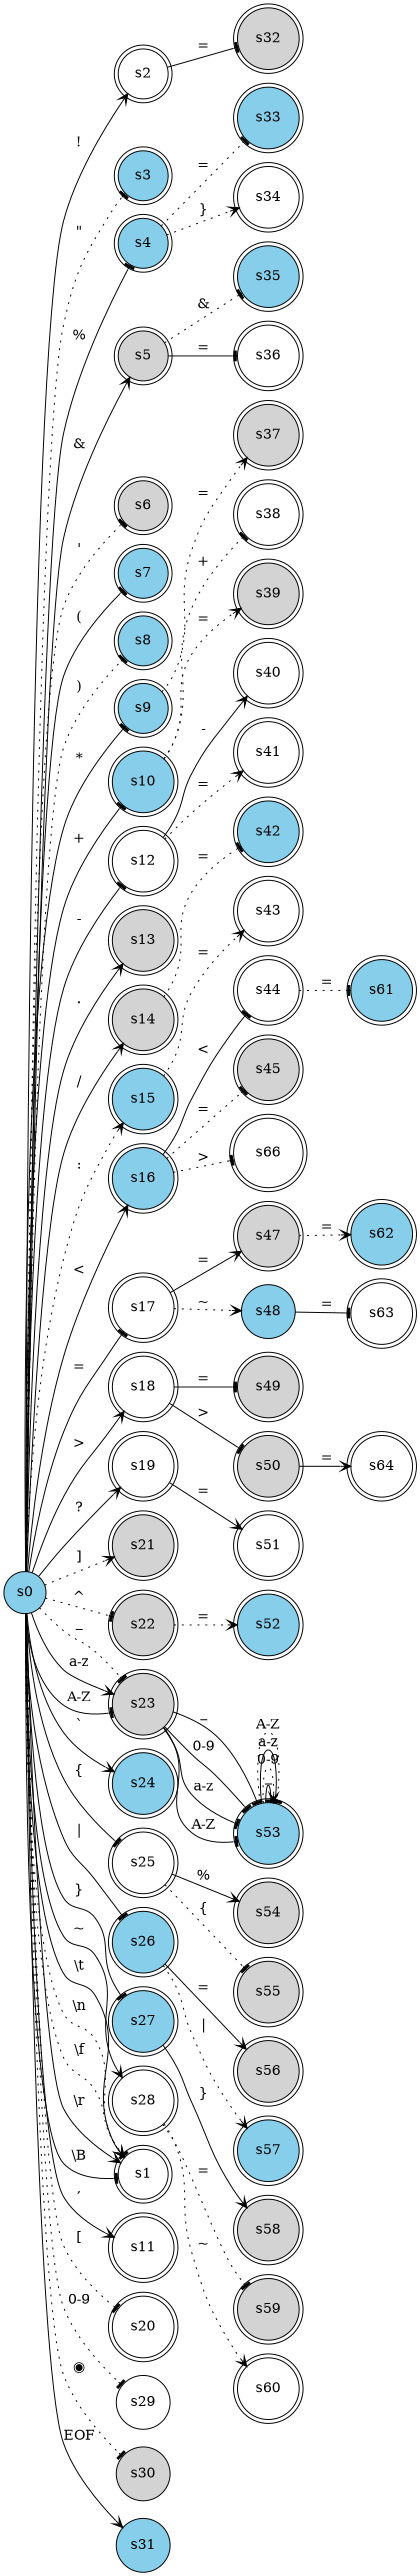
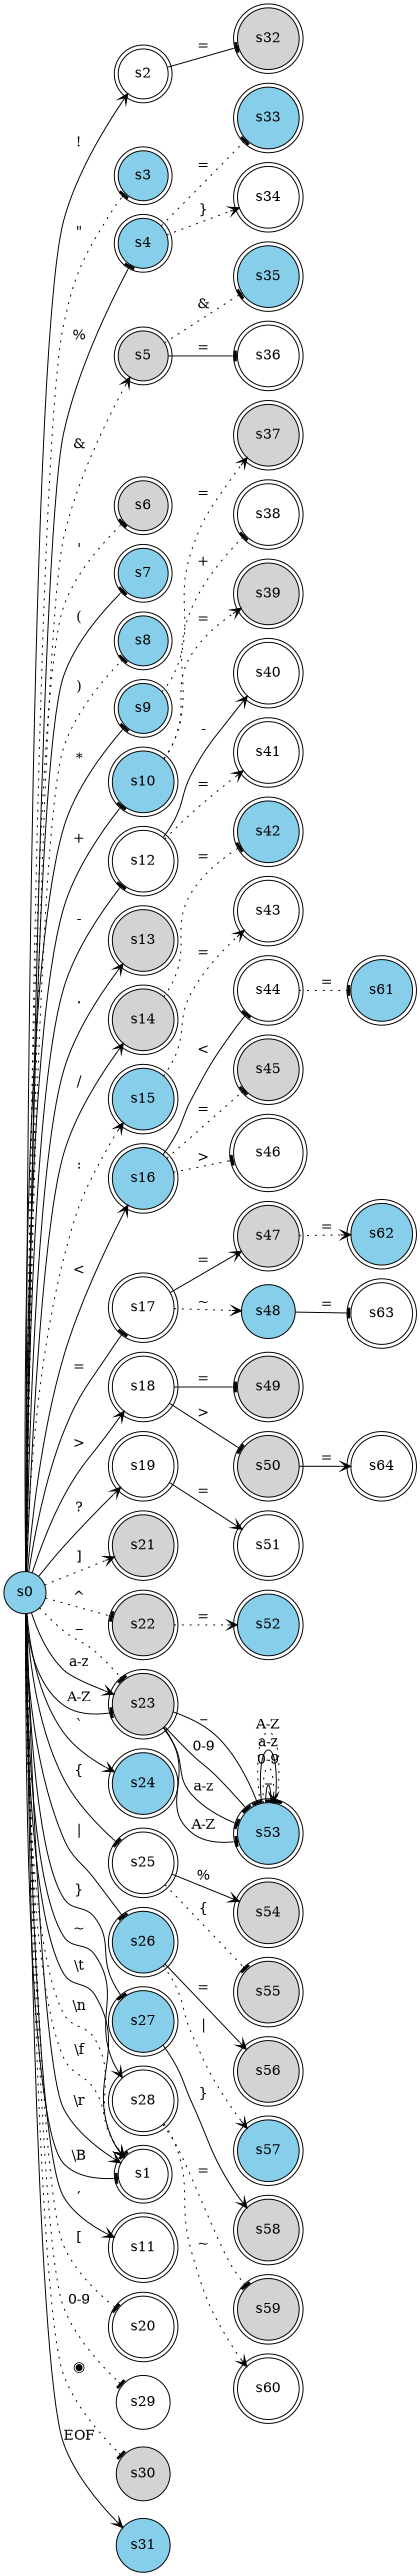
  digraph {
    rankdir=LR
    node [fillcolor=white shape=doublecircle style=filled]
    edge [arrowhead=tee style=solid]
    s32 [fillcolor=lightgrey]
    s2
    s3 [fillcolor=skyblue]
    s4 [fillcolor=skyblue]
    s33 [fillcolor=skyblue]
    s34
    s5 [fillcolor=lightgrey]
    s35 [fillcolor=skyblue]
    s36
    s6 [fillcolor=lightgrey]
    s7 [fillcolor=skyblue]
    s8 [fillcolor=skyblue]
    s9 [fillcolor=skyblue]
    s37 [fillcolor=lightgrey]
    s10 [fillcolor=skyblue]
    s38
    s39 [fillcolor=lightgrey]
    s12
    s40
    s41
    s13 [fillcolor=lightgrey]
    s14 [fillcolor=lightgrey]
    s42 [fillcolor=skyblue]
    s15 [fillcolor=skyblue]
    s43
    s16 [fillcolor=skyblue]
    s44
    s45 [fillcolor=lightgrey]
-   s46 [label=s66]
+   s46
    s61 [fillcolor=skyblue]
    s47 [fillcolor=lightgrey]
    s17
    s48 [fillcolor=skyblue shape=circle]
    s62 [fillcolor=skyblue]
    s63
    s49 [fillcolor=lightgrey]
    s18
    s50 [fillcolor=lightgrey]
    s64
    s19
    s51
    s21 [fillcolor=lightgrey]
    s22 [fillcolor=lightgrey]
    s52 [fillcolor=skyblue]
    s23 [fillcolor=lightgrey]
    s53 [fillcolor=skyblue]
    s24 [fillcolor=skyblue]
    s54 [fillcolor=lightgrey]
    s25
    s55 [fillcolor=lightgrey]
    s26 [fillcolor=skyblue]
    s56 [fillcolor=lightgrey]
    s57 [fillcolor=skyblue]
    s27 [fillcolor=skyblue]
    s58 [fillcolor=lightgrey]
    s59 [fillcolor=lightgrey]
    s28
    s60
    s0 [fillcolor=skyblue shape=circle]
    s1
    s11
    s20
    s29 [shape=circle]
    s30 [fillcolor=lightgrey shape=circle]
    s31 [fillcolor=skyblue shape=circle]
    s2 -> s32 [label="="]
    s4 -> s33 [label="=" style=dotted]
    s4 -> s34 [arrowhead=vee label="}" style=dotted]
    s5 -> s35 [label="&" style=dotted]
    s5 -> s36 [label="="]
    s9 -> s37 [arrowhead=vee label="=" style=dotted]
    s10 -> s38 [label="+" style=dotted]
    s10 -> s39 [arrowhead=vee label="=" style=dotted]
    s12 -> s40 [arrowhead=vee label="-"]
    s12 -> s41 [arrowhead=vee label="=" style=dotted]
    s14 -> s42 [label="=" style=dotted]
    s15 -> s43 [arrowhead=vee label="=" style=dotted]
    s16 -> s44 [label="<"]
    s16 -> s45 [label="=" style=dotted]
    s16 -> s46 [label=">" style=dotted]
    s44 -> s61 [label="=" style=dotted]
    s47 -> s62 [arrowhead=vee label="=" style=dotted]
    s17 -> s47 [arrowhead=vee label="="]
    s17 -> s48 [arrowhead=vee label="~" style=dotted]
    s48 -> s63 [label="="]
    s18 -> s49 [label="="]
    s18 -> s50 [label=">"]
    s50 -> s64 [arrowhead=vee label="="]
    s19 -> s51 [arrowhead=vee label="="]
    s22 -> s52 [arrowhead=vee label="=" style=dotted]
    s23 -> s53 [label=_]
    s23 -> s53 [label="0-9"]
    s23 -> s53 [label="a-z"]
    s23 -> s53 [label="A-Z"]
    s53 -> s53 [label=_]
    s53 -> s53 [arrowhead=vee label="0-9" style=dotted]
    s53 -> s53 [label="a-z"]
    s53 -> s53 [label="A-Z" style=dotted]
    s25 -> s54 [arrowhead=vee label="%"]
    s25 -> s55 [label="{" style=dotted]
    s26 -> s56 [arrowhead=vee label="="]
    s26 -> s57 [arrowhead=vee label="|" style=dotted]
    s27 -> s58 [arrowhead=vee label="}"]
    s28 -> s59 [label="=" style=dotted]
    s28 -> s60 [arrowhead=vee label="~" style=dotted]
    s0 -> s2 [arrowhead=vee label="!"]
    s0 -> s3 [label="\"" style=dotted]
    s0 -> s4 [label="%"]
-   s0 -> s5 [arrowhead=vee label="&"]
+   s0 -> s5 [arrowhead=vee label="&" style=dotted]
    s0 -> s6 [label="'" style=dotted]
    s0 -> s7 [label="("]
    s0 -> s8 [label=")" style=dotted]
    s0 -> s9 [label="*"]
    s0 -> s10 [label="+"]
    s0 -> s12 [label="-"]
    s0 -> s13 [arrowhead=vee label="."]
    s0 -> s14 [arrowhead=vee label="/"]
    s0 -> s15 [arrowhead=vee label=":" style=dotted]
    s0 -> s16 [arrowhead=vee label="<"]
    s0 -> s17 [label="="]
    s0 -> s18 [arrowhead=vee label=">"]
    s0 -> s19 [arrowhead=vee label="?"]
    s0 -> s21 [arrowhead=vee label="]" style=dotted]
    s0 -> s22 [label="^" style=dotted]
    s0 -> s23 [label=_ style=dotted]
    s0 -> s23 [arrowhead=vee label="a-z"]
    s0 -> s23 [label="A-Z"]
    s0 -> s24 [arrowhead=vee label="`"]
    s0 -> s25 [label="{"]
    s0 -> s26 [label="|"]
    s0 -> s27 [label="}"]
    s0 -> s28 [arrowhead=vee label="~"]
    s0 -> s1 [arrowhead=vee label="\\t"]
    s0 -> s1 [arrowhead=vee label="\\n" style=dotted]
    s0 -> s1 [label="\\f" style=dotted]
    s0 -> s1 [arrowhead=vee label="\\r"]
    s0 -> s1 [label="\\B"]
    s0 -> s11 [arrowhead=vee label=","]
    s0 -> s20 [label="[" style=dotted]
    s0 -> s29 [label="0-9" style=dotted]
    s0 -> s30 [label="◉" style=dotted]
    s0 -> s31 [arrowhead=vee label=EOF]
  }
